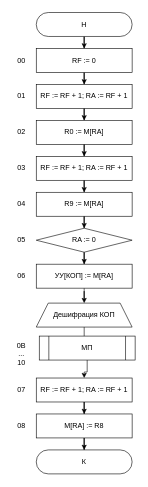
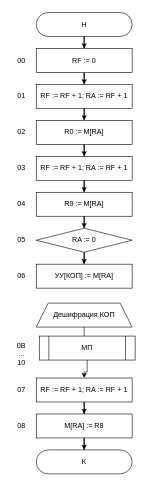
  <mxCell id="0" />
  <mxCell id="1" parent="0" />
  <mxCell id="2" value="" style="edgeStyle=orthogonalEdgeStyle;rounded=0;orthogonalLoop=1;jettySize=auto;html=1;" edge="1" parent="1" source="3" target="5"><mxGeometry relative="1" as="geometry" /></mxCell>
  <mxCell id="3" value="Н" style="rounded=1;whiteSpace=wrap;html=1;arcSize=50;" vertex="1" parent="1"><mxGeometry x="60" y="20" width="160" height="40" as="geometry" /></mxCell>
  <mxCell id="4" value="" style="edgeStyle=orthogonalEdgeStyle;rounded=0;orthogonalLoop=1;jettySize=auto;html=1;" edge="1" parent="1" source="5" target="7"><mxGeometry relative="1" as="geometry" /></mxCell>
  <mxCell id="5" value="RF := 0" style="rounded=0;whiteSpace=wrap;html=1;" vertex="1" parent="1"><mxGeometry x="60" y="80" width="160" height="40" as="geometry" /></mxCell>
  <mxCell id="6" value="" style="edgeStyle=orthogonalEdgeStyle;rounded=0;orthogonalLoop=1;jettySize=auto;html=1;" edge="1" parent="1" source="7" target="9"><mxGeometry relative="1" as="geometry" /></mxCell>
  <mxCell id="7" value="RF := RF + 1; RA := RF + 1" style="rounded=0;whiteSpace=wrap;html=1;" vertex="1" parent="1"><mxGeometry x="60" y="140" width="160" height="40" as="geometry" /></mxCell>
  <mxCell id="8" value="" style="edgeStyle=orthogonalEdgeStyle;rounded=0;orthogonalLoop=1;jettySize=auto;html=1;" edge="1" parent="1" source="9" target="11"><mxGeometry relative="1" as="geometry" /></mxCell>
  <mxCell id="9" value="R0 := M[RA]" style="rounded=0;whiteSpace=wrap;html=1;" vertex="1" parent="1"><mxGeometry x="60" y="200" width="160" height="40" as="geometry" /></mxCell>
  <mxCell id="10" value="" style="edgeStyle=orthogonalEdgeStyle;rounded=0;orthogonalLoop=1;jettySize=auto;html=1;" edge="1" parent="1" source="11" target="13"><mxGeometry relative="1" as="geometry" /></mxCell>
  <mxCell id="11" value="RF := RF + 1; RA := RF + 1" style="rounded=0;whiteSpace=wrap;html=1;" vertex="1" parent="1"><mxGeometry x="60" y="260" width="160" height="40" as="geometry" /></mxCell>
  <mxCell id="12" value="" style="edgeStyle=orthogonalEdgeStyle;rounded=0;orthogonalLoop=1;jettySize=auto;html=1;" edge="1" parent="1" source="13" target="15"><mxGeometry relative="1" as="geometry" /></mxCell>
  <mxCell id="13" value="R9 := M[RA]" style="rounded=0;whiteSpace=wrap;html=1;" vertex="1" parent="1"><mxGeometry x="60" y="320" width="160" height="40" as="geometry" /></mxCell>
  <mxCell id="14" value="" style="edgeStyle=orthogonalEdgeStyle;rounded=0;orthogonalLoop=1;jettySize=auto;html=1;" edge="1" parent="1" source="15" target="17"><mxGeometry relative="1" as="geometry" /></mxCell>
  <mxCell id="15" value="RA := 0" style="rhombus;whiteSpace=wrap;html=1;" vertex="1" parent="1"><mxGeometry x="60" y="380" width="160" height="40" as="geometry" /></mxCell>
- <mxCell id="16" value="" style="edgeStyle=orthogonalEdgeStyle;rounded=0;orthogonalLoop=1;jettySize=auto;html=1;" edge="1" parent="1" source="17" target="19"><mxGeometry relative="1" as="geometry" /></mxCell>
  <mxCell id="17" value="УУ[КОП] := M[RA]" style="rounded=0;whiteSpace=wrap;html=1;" vertex="1" parent="1"><mxGeometry x="60" y="440" width="160" height="40" as="geometry" /></mxCell>
  <mxCell id="18" value="" style="edgeStyle=orthogonalEdgeStyle;rounded=0;orthogonalLoop=1;jettySize=auto;html=1;" edge="1" parent="1" source="19" target="21"><mxGeometry relative="1" as="geometry" /></mxCell>
  <mxCell id="19" value="Дешифрация КОП" style="shape=trapezoid;perimeter=trapezoidPerimeter;whiteSpace=wrap;html=1;fixedSize=1;rounded=0;" vertex="1" parent="1"><mxGeometry x="60" y="505" width="160" height="40" as="geometry" /></mxCell>
  <mxCell id="20" value="" style="edgeStyle=orthogonalEdgeStyle;rounded=0;orthogonalLoop=1;jettySize=auto;html=1;" edge="1" parent="1" source="21" target="23"><mxGeometry relative="1" as="geometry" /></mxCell>
  <mxCell id="21" value="МП" style="shape=process;whiteSpace=wrap;html=1;backgroundOutline=1;rounded=0;" vertex="1" parent="1"><mxGeometry x="65" y="560" width="160" height="40" as="geometry" /></mxCell>
  <mxCell id="22" value="" style="edgeStyle=orthogonalEdgeStyle;rounded=0;orthogonalLoop=1;jettySize=auto;html=1;" edge="1" parent="1" source="23" target="25"><mxGeometry relative="1" as="geometry" /></mxCell>
  <mxCell id="23" value="&lt;span&gt;RF := RF + 1; RA := RF + 1&lt;/span&gt;" style="whiteSpace=wrap;html=1;rounded=0;" vertex="1" parent="1"><mxGeometry x="60" y="630" width="160" height="40" as="geometry" /></mxCell>
  <mxCell id="24" value="" style="edgeStyle=orthogonalEdgeStyle;rounded=0;orthogonalLoop=1;jettySize=auto;html=1;" edge="1" parent="1" source="25" target="26"><mxGeometry relative="1" as="geometry" /></mxCell>
  <mxCell id="25" value="&lt;span&gt;М[RA] := R8&lt;/span&gt;" style="whiteSpace=wrap;html=1;rounded=0;" vertex="1" parent="1"><mxGeometry x="60" y="690" width="160" height="40" as="geometry" /></mxCell>
  <mxCell id="26" value="К" style="rounded=1;whiteSpace=wrap;html=1;arcSize=50;" vertex="1" parent="1"><mxGeometry x="60" y="750" width="160" height="40" as="geometry" /></mxCell>
  <mxCell id="27" value="00" style="text;html=1;align=center;verticalAlign=middle;resizable=0;points=[];autosize=1;strokeColor=none;fillColor=none;" vertex="1" parent="1"><mxGeometry x="20" y="90" width="30" height="20" as="geometry" /></mxCell>
  <mxCell id="28" value="01" style="text;html=1;align=center;verticalAlign=middle;resizable=0;points=[];autosize=1;strokeColor=none;fillColor=none;" vertex="1" parent="1"><mxGeometry x="20" y="150" width="30" height="20" as="geometry" /></mxCell>
  <mxCell id="29" value="02" style="text;html=1;align=center;verticalAlign=middle;resizable=0;points=[];autosize=1;strokeColor=none;fillColor=none;" vertex="1" parent="1"><mxGeometry x="20" y="210" width="30" height="20" as="geometry" /></mxCell>
  <mxCell id="30" value="03" style="text;html=1;align=center;verticalAlign=middle;resizable=0;points=[];autosize=1;strokeColor=none;fillColor=none;" vertex="1" parent="1"><mxGeometry x="20" y="270" width="30" height="20" as="geometry" /></mxCell>
  <mxCell id="31" value="04" style="text;html=1;align=center;verticalAlign=middle;resizable=0;points=[];autosize=1;strokeColor=none;fillColor=none;" vertex="1" parent="1"><mxGeometry x="20" y="330" width="30" height="20" as="geometry" /></mxCell>
  <mxCell id="32" value="05" style="text;html=1;align=center;verticalAlign=middle;resizable=0;points=[];autosize=1;strokeColor=none;fillColor=none;" vertex="1" parent="1"><mxGeometry x="20" y="390" width="30" height="20" as="geometry" /></mxCell>
  <mxCell id="33" value="06" style="text;html=1;align=center;verticalAlign=middle;resizable=0;points=[];autosize=1;strokeColor=none;fillColor=none;" vertex="1" parent="1"><mxGeometry x="20" y="450" width="30" height="20" as="geometry" /></mxCell>
  <mxCell id="34" value="0B&lt;br&gt;...&lt;br&gt;10" style="text;html=1;align=center;verticalAlign=middle;resizable=0;points=[];autosize=1;strokeColor=none;fillColor=none;" vertex="1" parent="1"><mxGeometry x="20" y="565" width="30" height="50" as="geometry" /></mxCell>
  <mxCell id="35" value="07" style="text;html=1;align=center;verticalAlign=middle;resizable=0;points=[];autosize=1;strokeColor=none;fillColor=none;" vertex="1" parent="1"><mxGeometry x="20" y="640" width="30" height="20" as="geometry" /></mxCell>
  <mxCell id="36" value="08" style="text;html=1;align=center;verticalAlign=middle;resizable=0;points=[];autosize=1;strokeColor=none;fillColor=none;" vertex="1" parent="1"><mxGeometry x="20" y="700" width="30" height="20" as="geometry" /></mxCell>
